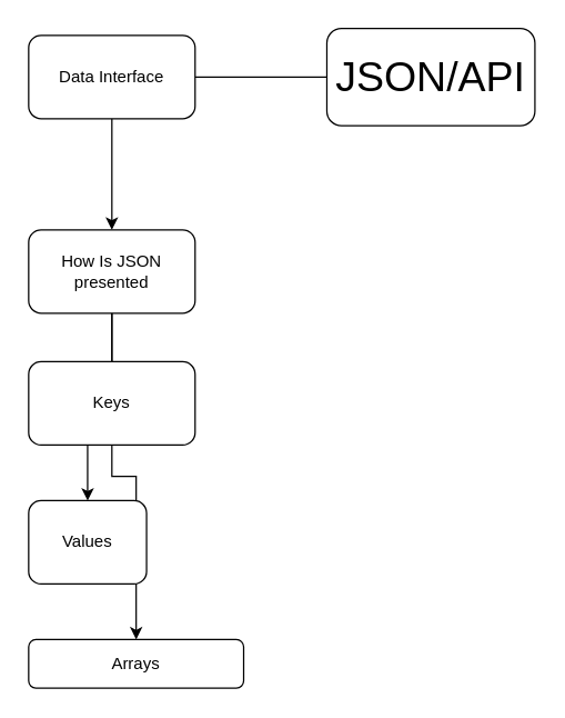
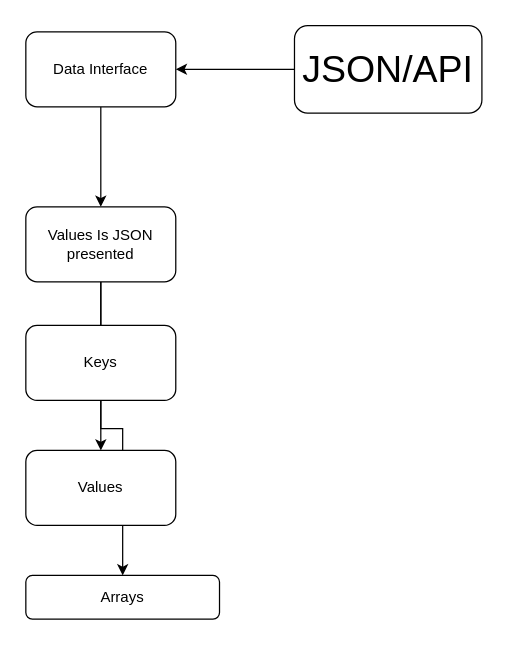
  <mxCell id="0" />
  <mxCell id="1" parent="0" />
- <mxCell id="2" value="" style="edgeStyle=orthogonalEdgeStyle;rounded=0;orthogonalLoop=1;jettySize=auto;html=1;endArrow=none;" edge="1" parent="1" source="3" target="5"><mxGeometry relative="1" as="geometry" /></mxCell>
+ <mxCell id="2" value="" style="edgeStyle=orthogonalEdgeStyle;rounded=0;orthogonalLoop=1;jettySize=auto;html=1;" edge="1" parent="1" source="3" target="5"><mxGeometry relative="1" as="geometry" /></mxCell>
  <mxCell id="3" value="&lt;font style=&quot;font-size: 30px;&quot;&gt;JSON/API&lt;/font&gt;" style="rounded=1;whiteSpace=wrap;html=1;" vertex="1" parent="1"><mxGeometry x="235" y="20" width="150" height="70" as="geometry" /></mxCell>
  <mxCell id="4" value="" style="edgeStyle=orthogonalEdgeStyle;rounded=0;orthogonalLoop=1;jettySize=auto;html=1;" edge="1" parent="1" source="5" target="8"><mxGeometry relative="1" as="geometry" /></mxCell>
  <mxCell id="5" value="Data Interface" style="whiteSpace=wrap;html=1;rounded=1;" vertex="1" parent="1"><mxGeometry x="20" y="25" width="120" height="60" as="geometry" /></mxCell>
  <mxCell id="6" value="" style="edgeStyle=orthogonalEdgeStyle;rounded=0;orthogonalLoop=1;jettySize=auto;html=1;" edge="1" parent="1" source="8" target="10"><mxGeometry relative="1" as="geometry" /></mxCell>
  <mxCell id="7" value="" style="edgeStyle=orthogonalEdgeStyle;rounded=0;orthogonalLoop=1;jettySize=auto;html=1;" edge="1" parent="1" source="8" target="11"><mxGeometry relative="1" as="geometry" /></mxCell>
- <mxCell id="8" value="How Is JSON presented" style="whiteSpace=wrap;html=1;rounded=1;" vertex="1" parent="1"><mxGeometry x="20" y="165" width="120" height="60" as="geometry" /></mxCell>
+ <mxCell id="8" value="Values Is JSON presented" style="whiteSpace=wrap;html=1;rounded=1;" vertex="1" parent="1"><mxGeometry x="20" y="165" width="120" height="60" as="geometry" /></mxCell>
  <mxCell id="9" value="Keys" style="whiteSpace=wrap;html=1;rounded=1;" vertex="1" parent="1"><mxGeometry x="20" y="260" width="120" height="60" as="geometry" /></mxCell>
- <mxCell id="10" value="Values" style="whiteSpace=wrap;html=1;rounded=1;" vertex="1" parent="1"><mxGeometry x="20" y="360" width="85" height="60" as="geometry" /></mxCell>
+ <mxCell id="10" value="Values" style="whiteSpace=wrap;html=1;rounded=1;" vertex="1" parent="1"><mxGeometry x="20" y="360" width="120" height="60" as="geometry" /></mxCell>
  <mxCell id="11" value="Arrays" style="whiteSpace=wrap;html=1;rounded=1;" vertex="1" parent="1"><mxGeometry x="20" y="460" width="155" height="35" as="geometry" /></mxCell>
